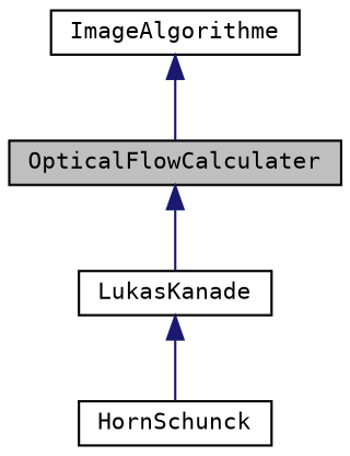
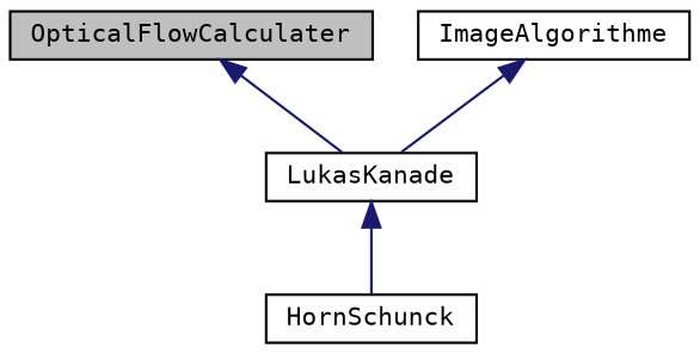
  digraph {
    fontname="DejaVu Sans Mono"
    node [color=black fillcolor=white fontname="DejaVu Sans Mono" fontsize=10 shape=record style=filled]
    edge [color=midnightblue dir=back fontname="DejaVu Sans Mono" fontsize=10 labelfontname=Helvetica labelfontsize=10 style=solid]
    n1 [fillcolor=grey75 fontcolor=black height=0.2 label=OpticalFlowCalculater width=0.4]
    n2 [height=0.2 label=LukasKanade width=0.4]
    n3 [height=0.2 label=HornSchunck width=0.4]
    n4 [height=0.2 label=ImageAlgorithme width=0.4]
    n1 -> n2
    n2 -> n3
-   n4 -> n1
+   n4 -> n2
  }
